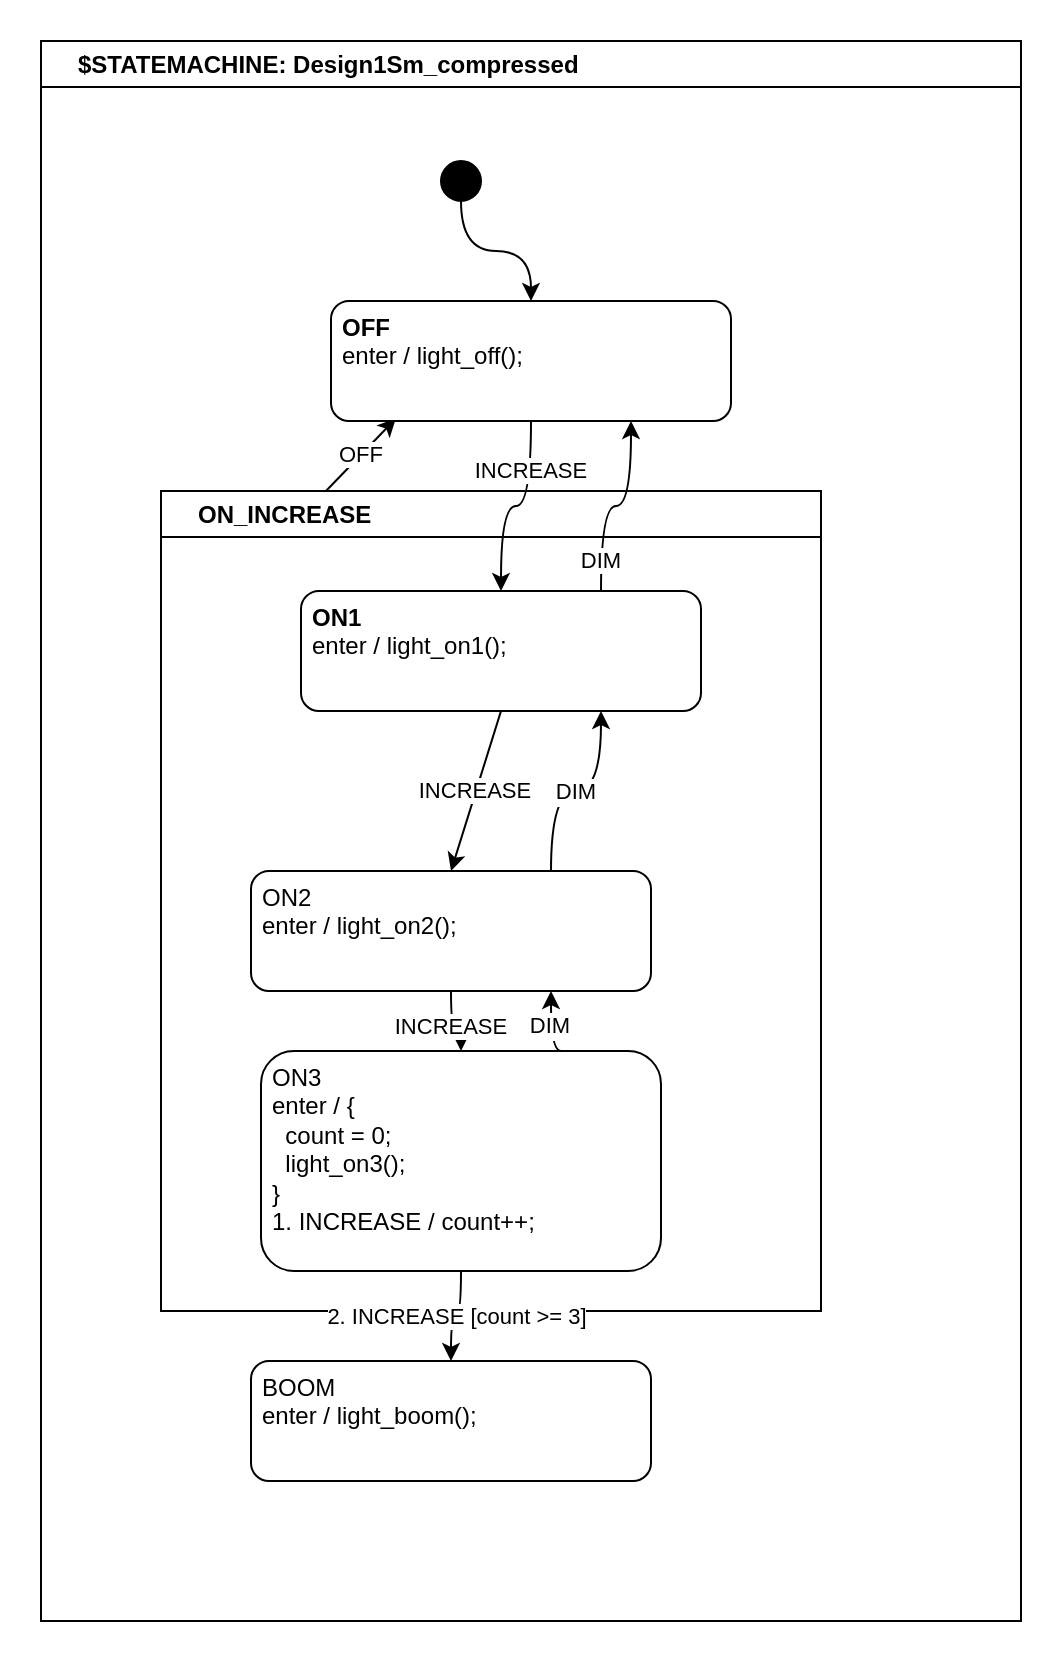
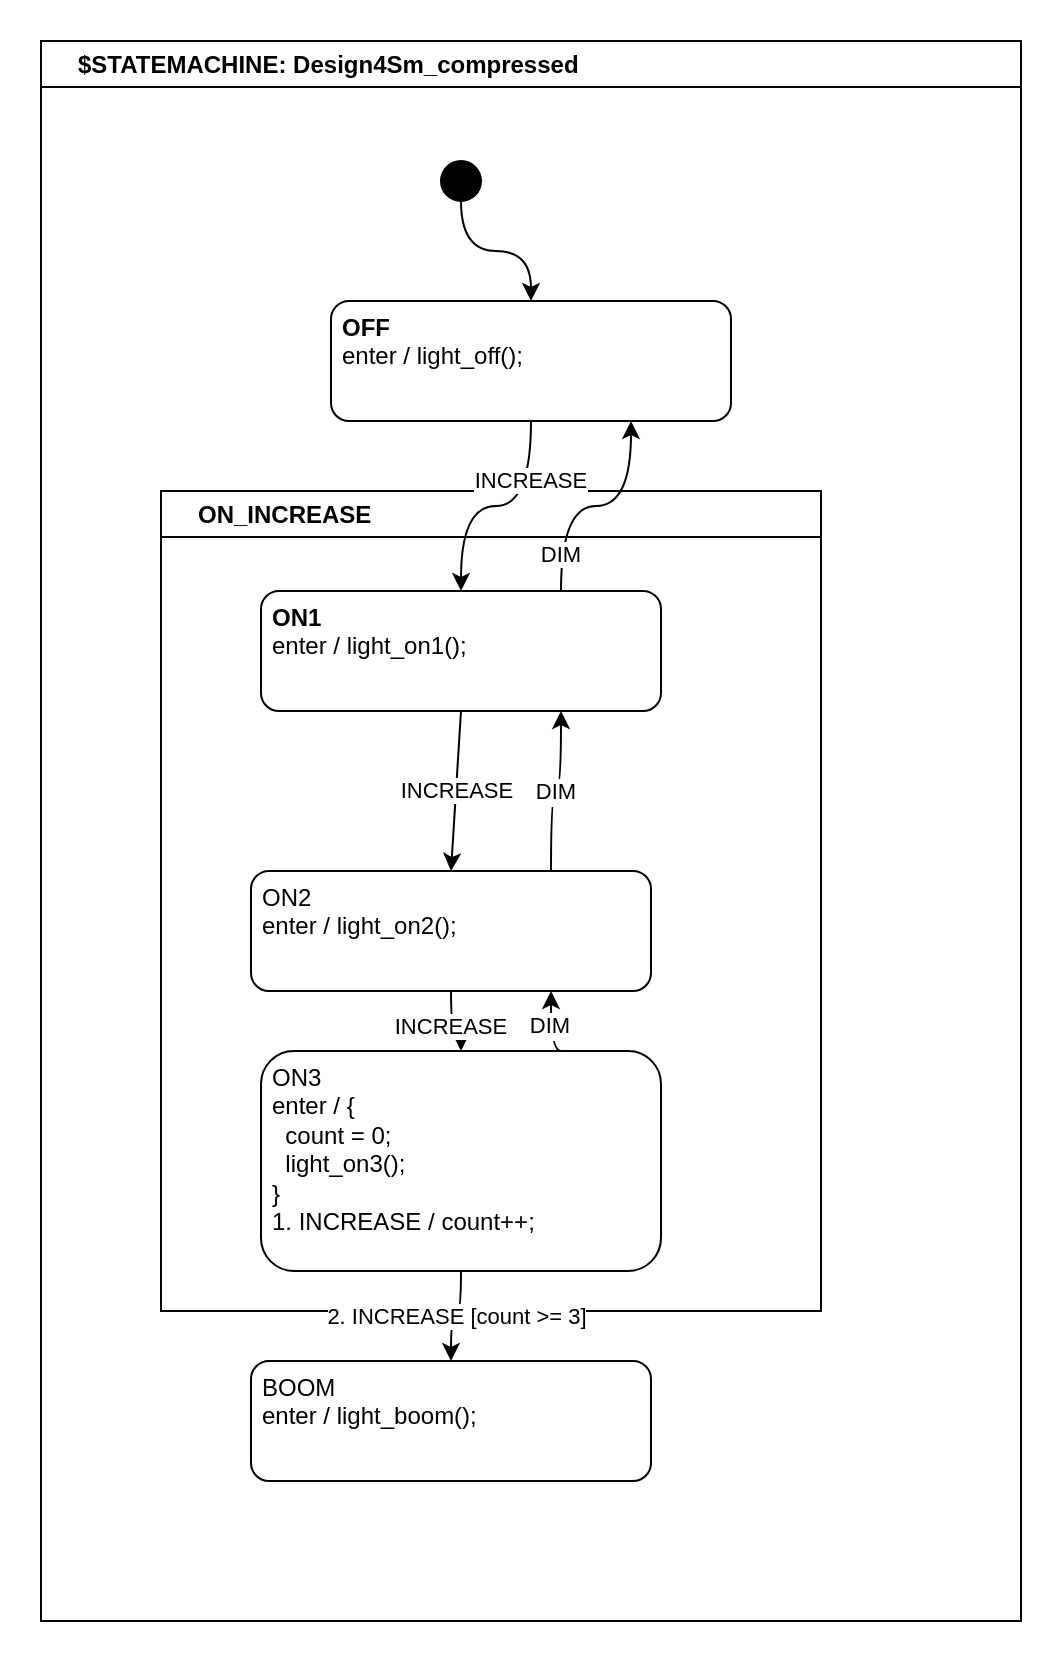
  <mxCell id="0" />
  <mxCell id="1" parent="0" />
- <mxCell id="2" value="$STATEMACHINE: Design1Sm_compressed" style="swimlane;fontStyle=1;align=left;spacingLeft=17;" parent="1" vertex="1"><mxGeometry x="20" y="20" width="490" height="790" as="geometry"><mxRectangle x="10" y="10" width="230" height="100" as="alternateBounds" /></mxGeometry></mxCell>
- <mxCell id="3" value="OFF" style="edgeStyle=none;html=1;exitX=0.25;exitY=0;exitDx=0;exitDy=0;entryX=0.162;entryY=0.98;entryDx=0;entryDy=0;entryPerimeter=0;" parent="2" source="4" target="13" edge="1"><mxGeometry relative="1" as="geometry" /></mxCell>
+ <mxCell id="2" value="$STATEMACHINE: Design4Sm_compressed" style="swimlane;fontStyle=1;align=left;spacingLeft=17;" parent="1" vertex="1"><mxGeometry x="20" y="20" width="490" height="790" as="geometry"><mxRectangle x="10" y="10" width="230" height="100" as="alternateBounds" /></mxGeometry></mxCell>
  <mxCell id="4" value="ON_INCREASE" style="swimlane;fontStyle=1;align=left;spacingLeft=17;" parent="2" vertex="1"><mxGeometry x="60" y="225" width="330" height="410" as="geometry"><mxRectangle x="65" y="230" width="140" height="40" as="alternateBounds" /></mxGeometry></mxCell>
  <mxCell id="5" value="INCREASE" style="rounded=0;orthogonalLoop=1;jettySize=auto;html=1;exitX=0.5;exitY=1;exitDx=0;exitDy=0;entryX=0.5;entryY=0;entryDx=0;entryDy=0;fontColor=default;" parent="4" source="6" target="9" edge="1"><mxGeometry relative="1" as="geometry" /></mxCell>
- <mxCell id="6" value="&lt;div&gt;&lt;b&gt;ON1&lt;/b&gt;&lt;/div&gt;&lt;div&gt;enter / light_on1();&lt;/div&gt;" style="rounded=1;whiteSpace=wrap;html=1;verticalAlign=top;align=left;spacingLeft=4;" parent="4" vertex="1"><mxGeometry x="70" y="50" width="200" height="60" as="geometry" /></mxCell>
+ <mxCell id="6" value="&lt;div&gt;&lt;b&gt;ON1&lt;/b&gt;&lt;/div&gt;&lt;div&gt;enter / light_on1();&lt;/div&gt;" style="rounded=1;whiteSpace=wrap;html=1;verticalAlign=top;align=left;spacingLeft=4;" parent="4" vertex="1"><mxGeometry x="50" y="50" width="200" height="60" as="geometry" /></mxCell>
  <mxCell id="7" value="INCREASE" style="edgeStyle=orthogonalEdgeStyle;curved=1;rounded=0;orthogonalLoop=1;jettySize=auto;html=1;entryX=0.5;entryY=0;entryDx=0;entryDy=0;fontColor=default;" parent="4" source="9" target="11" edge="1"><mxGeometry relative="1" as="geometry" /></mxCell>
  <mxCell id="8" value="DIM" style="edgeStyle=orthogonalEdgeStyle;curved=1;rounded=0;orthogonalLoop=1;jettySize=auto;exitX=0.75;exitY=0;exitDx=0;exitDy=0;entryX=0.75;entryY=1;entryDx=0;entryDy=0;fontColor=default;" parent="4" source="9" target="6" edge="1"><mxGeometry relative="1" as="geometry" /></mxCell>
  <mxCell id="9" value="&lt;div&gt;&lt;span&gt;ON2&lt;/span&gt;&lt;/div&gt;&lt;div&gt;&lt;span&gt;enter / light_on2();&lt;/span&gt;&lt;/div&gt;" style="rounded=1;whiteSpace=wrap;html=1;verticalAlign=top;align=left;spacingLeft=4;fontStyle=0" parent="4" vertex="1"><mxGeometry x="45" y="190" width="200" height="60" as="geometry" /></mxCell>
  <mxCell id="10" value="DIM" style="edgeStyle=orthogonalEdgeStyle;curved=1;rounded=0;orthogonalLoop=1;jettySize=auto;exitX=0.75;exitY=0;exitDx=0;exitDy=0;entryX=0.75;entryY=1;entryDx=0;entryDy=0;fontColor=default;comic=0;" parent="4" source="11" target="9" edge="1"><mxGeometry relative="1" as="geometry" /></mxCell>
  <mxCell id="11" value="&lt;div&gt;ON3&lt;/div&gt;&lt;div&gt;enter / {&lt;/div&gt;&lt;div&gt;&amp;nbsp; count = 0;&lt;/div&gt;&lt;div&gt;&amp;nbsp; light_on3();&lt;/div&gt;&lt;div&gt;}&lt;/div&gt;&lt;div&gt;1. INCREASE / count++;&lt;/div&gt;" style="rounded=1;whiteSpace=wrap;html=1;verticalAlign=top;align=left;spacingLeft=4;fontStyle=0" parent="4" vertex="1"><mxGeometry x="50" y="280" width="200" height="110" as="geometry" /></mxCell>
  <mxCell id="12" value="INCREASE" style="edgeStyle=orthogonalEdgeStyle;curved=1;rounded=0;orthogonalLoop=1;jettySize=auto;html=1;entryX=0.5;entryY=0;entryDx=0;entryDy=0;fontColor=default;" parent="2" source="13" target="6" edge="1"><mxGeometry x="-0.5" relative="1" as="geometry"><mxPoint as="offset" /></mxGeometry></mxCell>
  <mxCell id="13" value="&lt;div&gt;&lt;b&gt;OFF&lt;/b&gt;&lt;/div&gt;&lt;div&gt;enter / light_off();&lt;/div&gt;" style="rounded=1;whiteSpace=wrap;html=1;verticalAlign=top;align=left;spacingLeft=4;" parent="2" vertex="1"><mxGeometry x="145" y="130" width="200" height="60" as="geometry" /></mxCell>
  <mxCell id="14" value="" style="edgeStyle=orthogonalEdgeStyle;curved=1;rounded=0;comic=0;orthogonalLoop=1;jettySize=auto;html=0;fontColor=default;" parent="2" source="15" target="13" edge="1"><mxGeometry relative="1" as="geometry" /></mxCell>
  <mxCell id="15" value="$initial_state" style="ellipse;whiteSpace=wrap;html=1;fillColor=#000000;fontColor=none;noLabel=1;" parent="2" vertex="1"><mxGeometry x="200" y="60" width="20" height="20" as="geometry" /></mxCell>
  <mxCell id="16" value="DIM" style="edgeStyle=orthogonalEdgeStyle;curved=1;rounded=0;orthogonalLoop=1;jettySize=auto;html=1;exitX=0.75;exitY=0;exitDx=0;exitDy=0;entryX=0.75;entryY=1;entryDx=0;entryDy=0;fontColor=default;" parent="2" source="6" target="13" edge="1"><mxGeometry x="-0.7" relative="1" as="geometry"><mxPoint as="offset" /></mxGeometry></mxCell>
  <mxCell id="17" value="2. INCREASE [count &amp;gt;= 3]" style="edgeStyle=orthogonalEdgeStyle;curved=1;rounded=0;orthogonalLoop=1;jettySize=auto;html=1;fontColor=default;" parent="2" source="11" target="18" edge="1"><mxGeometry relative="1" as="geometry" /></mxCell>
  <mxCell id="18" value="&lt;div&gt;BOOM&lt;/div&gt;&lt;div&gt;enter / light_boom();&lt;/div&gt;" style="rounded=1;whiteSpace=wrap;html=1;verticalAlign=top;align=left;spacingLeft=4;fontStyle=0" parent="2" vertex="1"><mxGeometry x="105" y="660" width="200" height="60" as="geometry" /></mxCell>
